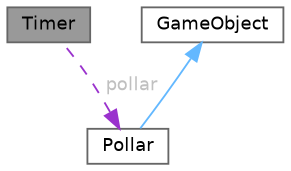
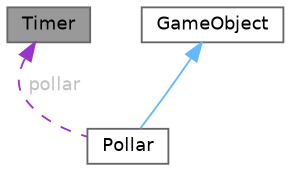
  digraph {
    node [color=gray40 fillcolor=white fontname=Helvetica fontsize=10 shape=box style=filled]
    edge [dir=back fontname=Helvetica fontsize=10 labelfontname=Helvetica labelfontsize=10]
    n1 [fillcolor=grey60 fontcolor=black height=0.2 label=Timer width=0.4]
    n2 [height=0.2 label=GameObject width=0.4]
    n3 [height=0.2 label=Pollar width=0.4]
    n2 -> n3 [color=steelblue1 style=solid]
-   n3 -> n1 [color=darkorchid3 fontcolor=grey label=" pollar" style=dashed]
+   n1 -> n3 [color=darkorchid3 fontcolor=grey label=" pollar" style=dashed]
  }
